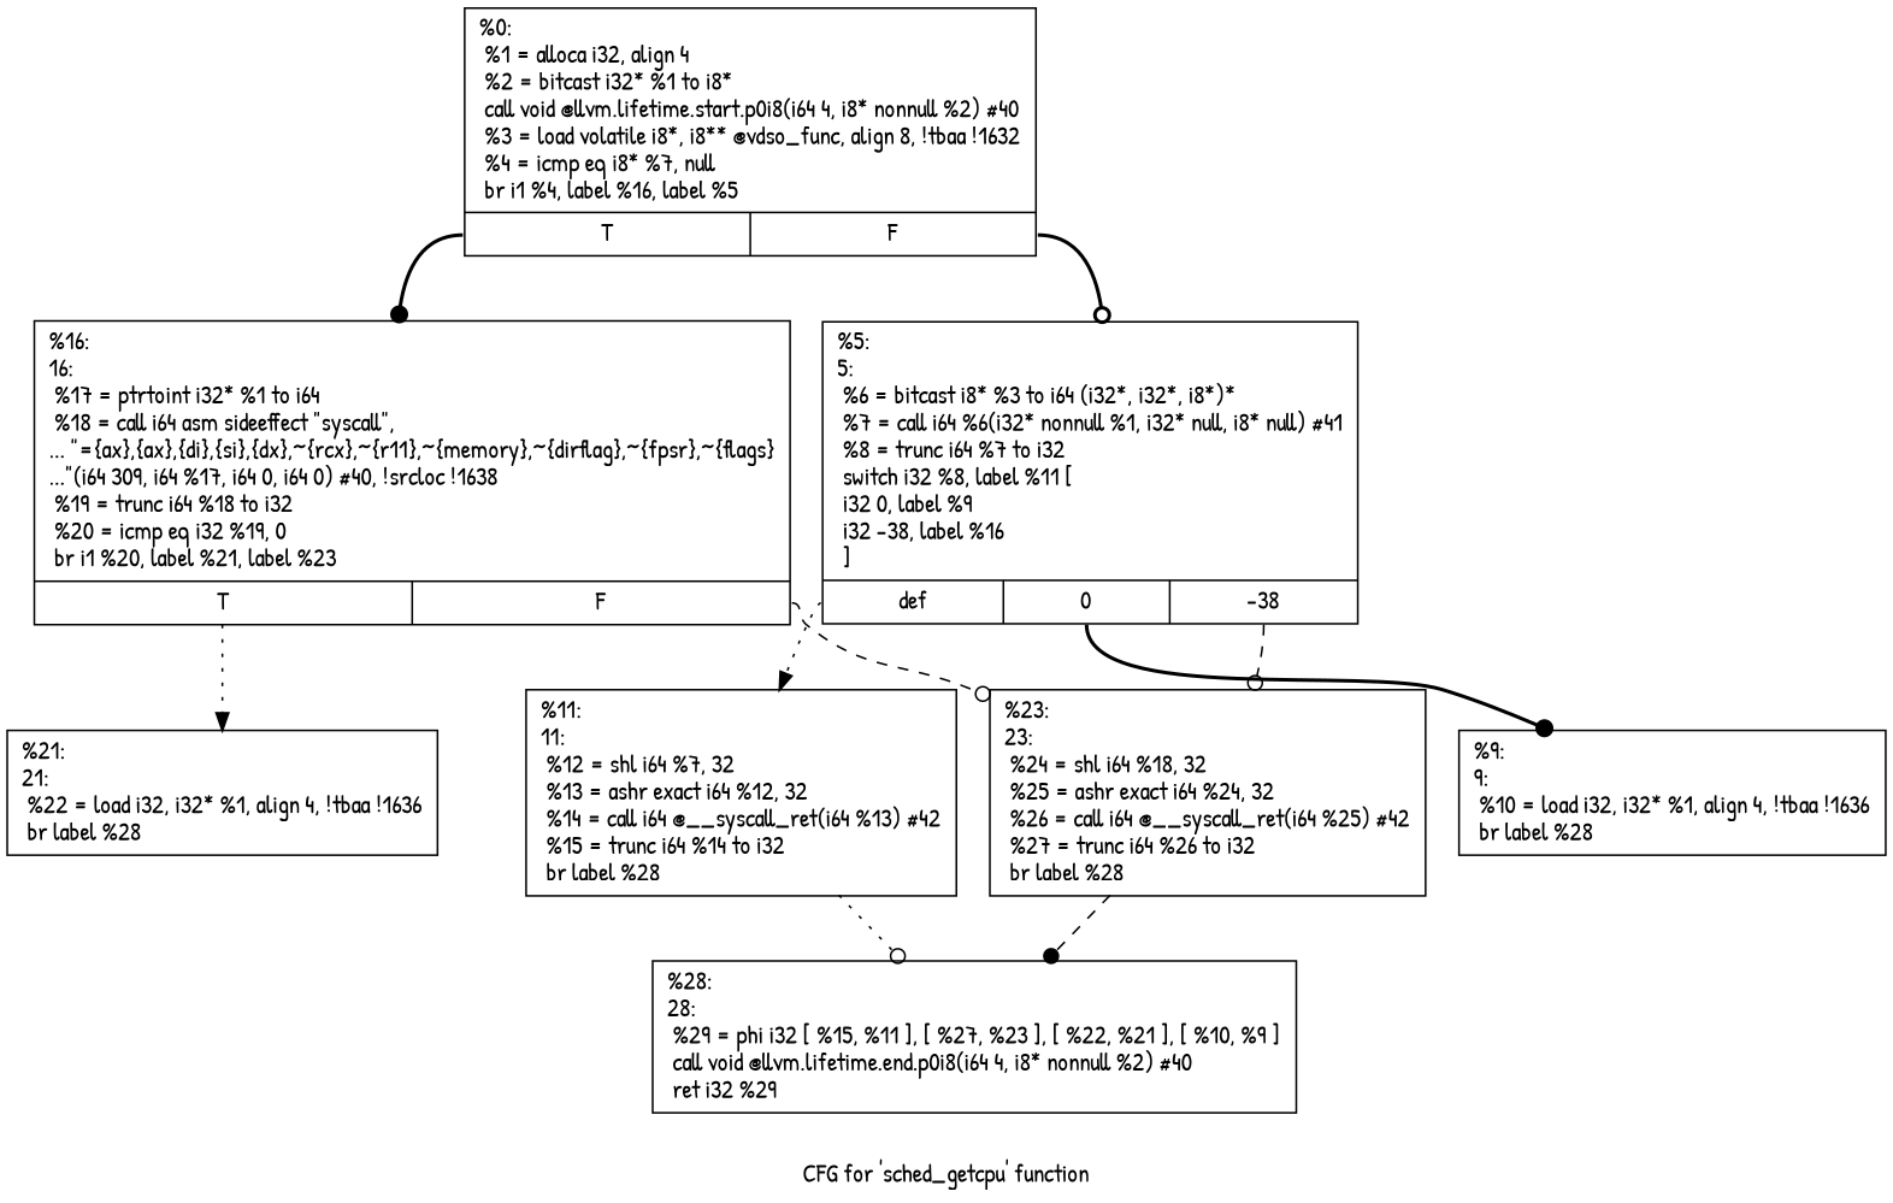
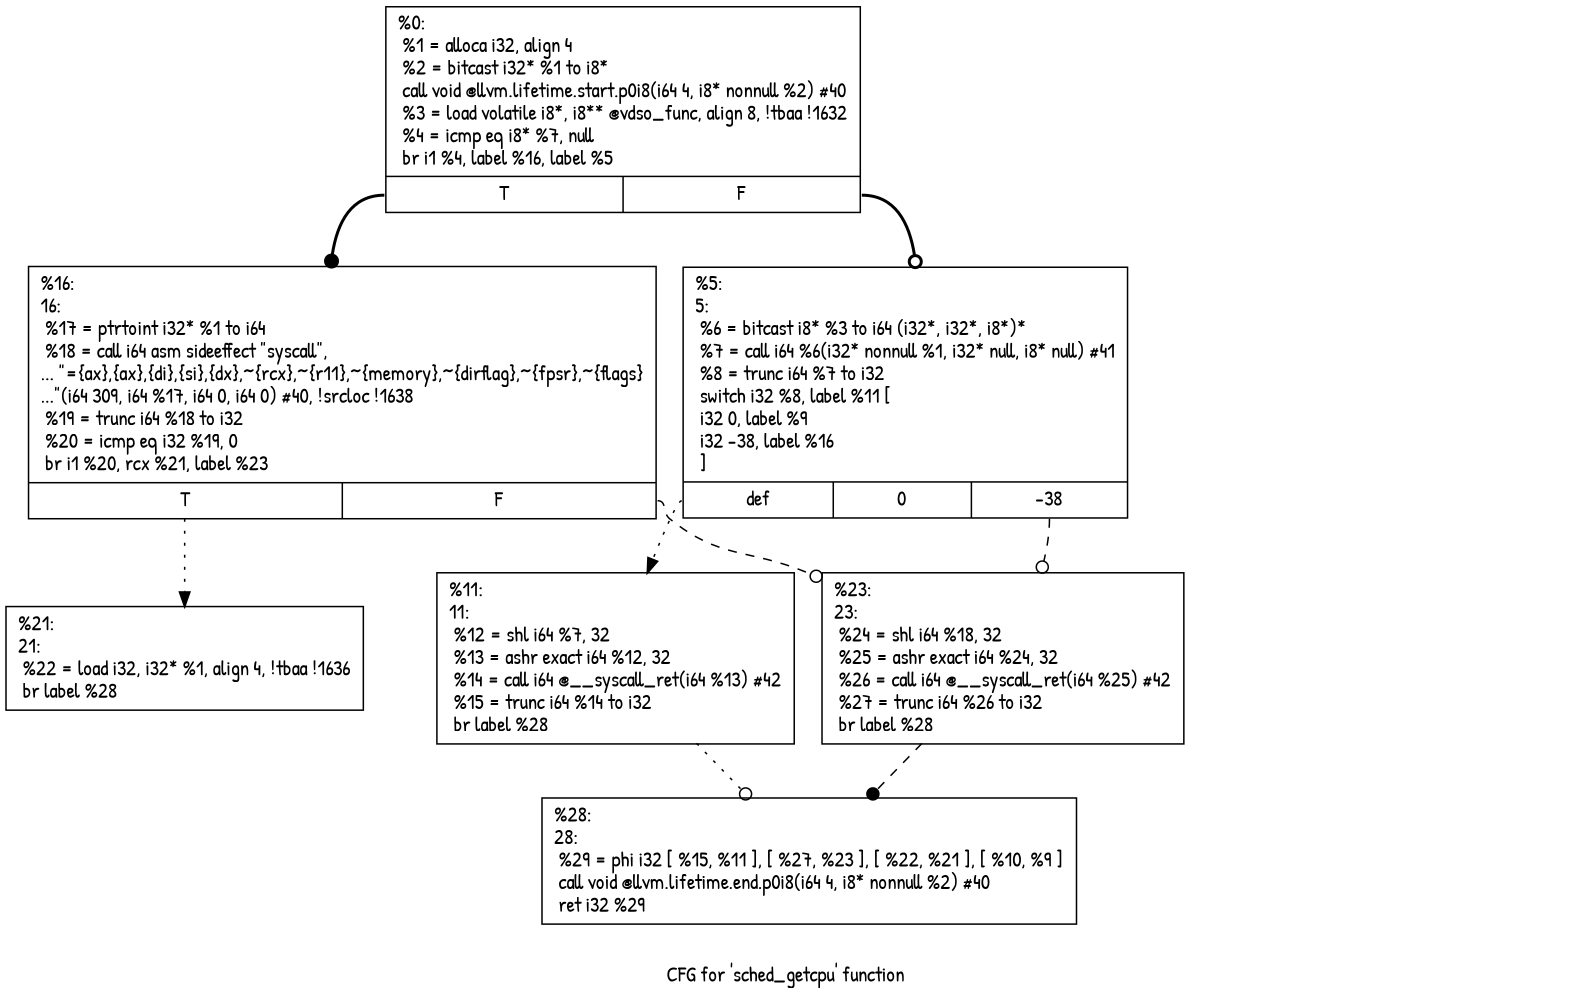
  digraph {
    fontname="Patrick Hand"
    label="CFG for 'sched_getcpu' function"
    node [fontname="Patrick Hand" shape=record]
    edge [arrowhead=odot fontname="Patrick Hand" style=bold tailport=s0]
    n1 [label="{%0:\l  %1 = alloca i32, align 4\l  %2 = bitcast i32* %1 to i8*\l  call void @llvm.lifetime.start.p0i8(i64 4, i8* nonnull %2) #40\l  %3 = load volatile i8*, i8** @vdso_func, align 8, !tbaa !1632\l  %4 = icmp eq i8* %7, null\l  br i1 %4, label %16, label %5\l|{<s0>T|<s1>F}}"]
-   n2 [label="{%16:\l16:                                               \l  %17 = ptrtoint i32* %1 to i64\l  %18 = call i64 asm sideeffect \"syscall\",\l... \"=\{ax\},\{ax\},\{di\},\{si\},\{dx\},~\{rcx\},~\{r11\},~\{memory\},~\{dirflag\},~\{fpsr\},~\{flags\}\l...\"(i64 309, i64 %17, i64 0, i64 0) #40, !srcloc !1638\l  %19 = trunc i64 %18 to i32\l  %20 = icmp eq i32 %19, 0\l  br i1 %20, label %21, label %23\l|{<s0>T|<s1>F}}"]
+   n2 [label="{%16:\l16:                                               \l  %17 = ptrtoint i32* %1 to i64\l  %18 = call i64 asm sideeffect \"syscall\",\l... \"=\{ax\},\{ax\},\{di\},\{si\},\{dx\},~\{rcx\},~\{r11\},~\{memory\},~\{dirflag\},~\{fpsr\},~\{flags\}\l...\"(i64 309, i64 %17, i64 0, i64 0) #40, !srcloc !1638\l  %19 = trunc i64 %18 to i32\l  %20 = icmp eq i32 %19, 0\l  br i1 %20, rcx %21, label %23\l|{<s0>T|<s1>F}}"]
    n3 [label="{%5:\l5:                                                \l  %6 = bitcast i8* %3 to i64 (i32*, i32*, i8*)*\l  %7 = call i64 %6(i32* nonnull %1, i32* null, i8* null) #41\l  %8 = trunc i64 %7 to i32\l  switch i32 %8, label %11 [\l    i32 0, label %9\l    i32 -38, label %16\l  ]\l|{<s0>def|<s1>0|<s2>-38}}"]
    n4 [label="{%21:\l21:                                               \l  %22 = load i32, i32* %1, align 4, !tbaa !1636\l  br label %28\l}"]
    n5 [label="{%23:\l23:                                               \l  %24 = shl i64 %18, 32\l  %25 = ashr exact i64 %24, 32\l  %26 = call i64 @__syscall_ret(i64 %25) #42\l  %27 = trunc i64 %26 to i32\l  br label %28\l}"]
    n6 [label="{%11:\l11:                                               \l  %12 = shl i64 %7, 32\l  %13 = ashr exact i64 %12, 32\l  %14 = call i64 @__syscall_ret(i64 %13) #42\l  %15 = trunc i64 %14 to i32\l  br label %28\l}"]
-   n7 [label="{%9:\l9:                                                \l  %10 = load i32, i32* %1, align 4, !tbaa !1636\l  br label %28\l}"]
    n8 [label="{%28:\l28:                                               \l  %29 = phi i32 [ %15, %11 ], [ %27, %23 ], [ %22, %21 ], [ %10, %9 ]\l  call void @llvm.lifetime.end.p0i8(i64 4, i8* nonnull %2) #40\l  ret i32 %29\l}"]
    n1 -> n2 [arrowhead=dot]
    n1 -> n3 [tailport=s1]
    n2 -> n4 [arrowhead=normal style=dotted]
    n2 -> n5 [style=dashed tailport=s1]
    n3 -> n5 [style=dashed tailport=s2]
    n3 -> n6 [arrowhead=normal style=dotted]
-   n3 -> n7 [arrowhead=dot tailport=s1]
    n5 -> n8 [arrowhead=dot style=dashed tailport=""]
    n6 -> n8 [style=dotted tailport=""]
  }
